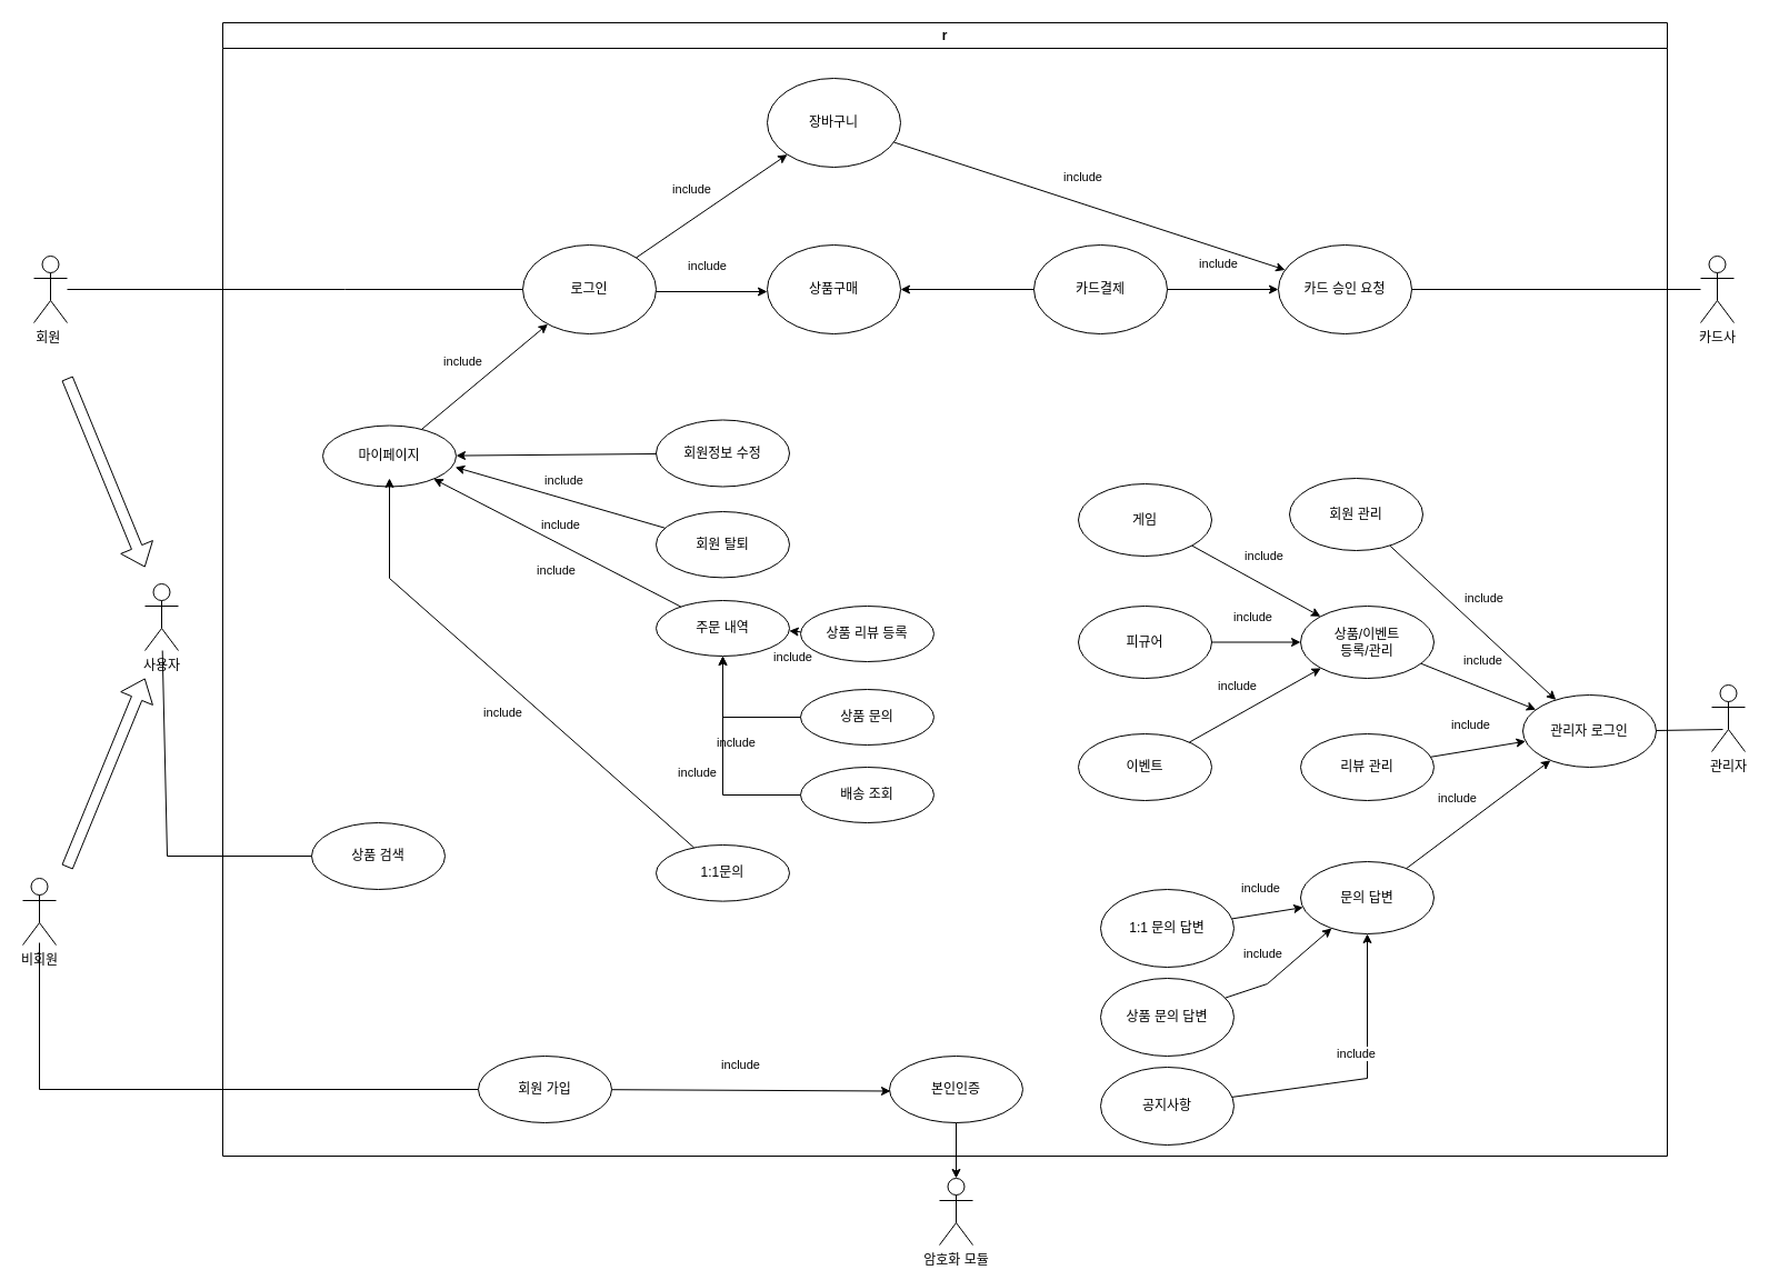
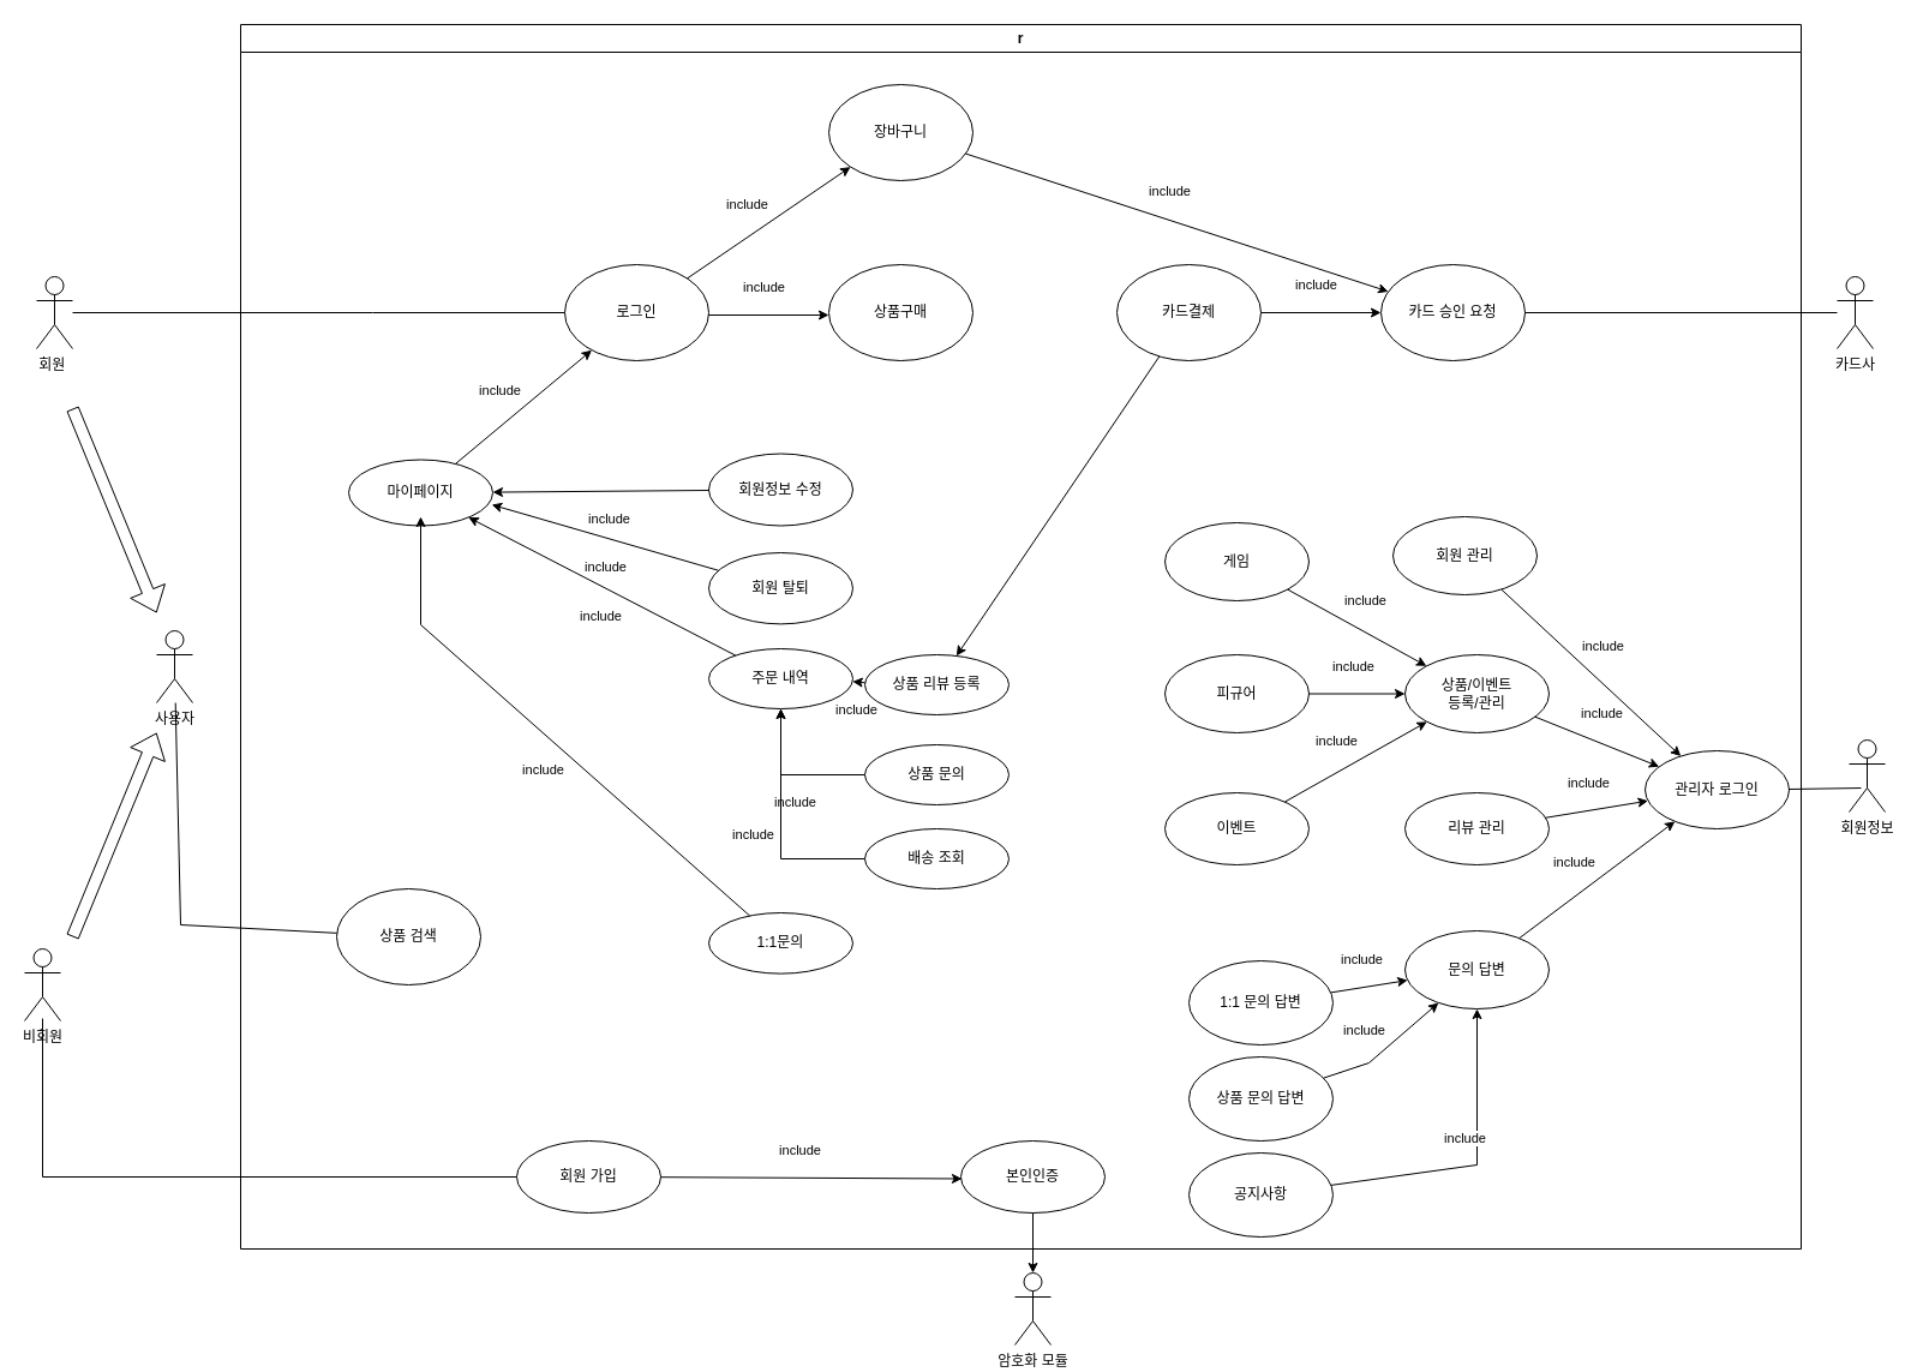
  <mxCell id="0" />
  <mxCell id="1" parent="0" />
- <mxCell id="2" value="관리자&lt;br&gt;" style="shape=umlActor;verticalLabelPosition=bottom;verticalAlign=top;html=1;outlineConnect=0;" parent="1" vertex="1"><mxGeometry x="1540" y="616" width="30" height="60" as="geometry" /></mxCell>
+ <mxCell id="2" value="회원정보&lt;br&gt;" style="shape=umlActor;verticalLabelPosition=bottom;verticalAlign=top;html=1;outlineConnect=0;" parent="1" vertex="1"><mxGeometry x="1540" y="616" width="30" height="60" as="geometry" /></mxCell>
  <mxCell id="3" value="카드사" style="shape=umlActor;verticalLabelPosition=bottom;verticalAlign=top;html=1;outlineConnect=0;" parent="1" vertex="1"><mxGeometry x="1530" y="230" width="30" height="60" as="geometry" /></mxCell>
  <mxCell id="4" value="회원&lt;span style=&quot;white-space: pre;&quot;&gt;&#09;&lt;/span&gt;" style="shape=umlActor;verticalLabelPosition=bottom;verticalAlign=top;html=1;outlineConnect=0;" parent="1" vertex="1"><mxGeometry x="30" y="230" width="30" height="60" as="geometry" /></mxCell>
  <mxCell id="5" value="비회원" style="shape=umlActor;verticalLabelPosition=bottom;verticalAlign=top;html=1;outlineConnect=0;" parent="1" vertex="1"><mxGeometry x="20" y="790" width="30" height="60" as="geometry" /></mxCell>
  <mxCell id="6" value="" style="shape=flexArrow;endArrow=classic;html=1;rounded=0;" parent="1" edge="1"><mxGeometry width="50" height="50" relative="1" as="geometry"><mxPoint x="60" y="340" as="sourcePoint" /><mxPoint x="130" y="510" as="targetPoint" /></mxGeometry></mxCell>
  <mxCell id="7" value="로그인" style="ellipse;whiteSpace=wrap;html=1;" parent="1" vertex="1"><mxGeometry x="470" y="220" width="120" height="80" as="geometry" /></mxCell>
  <mxCell id="8" value="" style="endArrow=none;html=1;rounded=0;entryX=0;entryY=0.5;entryDx=0;entryDy=0;" parent="1" target="40" edge="1"><mxGeometry width="50" height="50" relative="1" as="geometry"><mxPoint x="35" y="848" as="sourcePoint" /><mxPoint x="210" y="785" as="targetPoint" /><Array as="points"><mxPoint x="35" y="980" /></Array></mxGeometry></mxCell>
  <mxCell id="9" value="" style="endArrow=none;html=1;rounded=0;" parent="1" source="4" target="7" edge="1"><mxGeometry width="50" height="50" relative="1" as="geometry"><mxPoint x="70" y="410" as="sourcePoint" /><mxPoint x="120" y="360" as="targetPoint" /><Array as="points"><mxPoint x="310" y="260" /></Array></mxGeometry></mxCell>
  <mxCell id="10" value="상품구매" style="ellipse;whiteSpace=wrap;html=1;" parent="1" vertex="1"><mxGeometry x="690" y="220" width="120" height="80" as="geometry" /></mxCell>
  <mxCell id="11" value="include" style="endArrow=classic;html=1;rounded=0;" parent="1" source="45" target="7" edge="1"><mxGeometry x="-0.079" y="23" width="50" height="50" relative="1" as="geometry"><mxPoint x="410" y="360" as="sourcePoint" /><mxPoint x="460" y="310" as="targetPoint" /><mxPoint as="offset" /></mxGeometry></mxCell>
  <mxCell id="12" value="include" style="endArrow=classic;html=1;rounded=0;" parent="1" edge="1"><mxGeometry x="-0.079" y="23" width="50" height="50" relative="1" as="geometry"><mxPoint x="590" y="262" as="sourcePoint" /><mxPoint x="690" y="262" as="targetPoint" /><mxPoint as="offset" /></mxGeometry></mxCell>
  <mxCell id="13" value="장바구니" style="ellipse;whiteSpace=wrap;html=1;" parent="1" vertex="1"><mxGeometry x="690" y="70" width="120" height="80" as="geometry" /></mxCell>
  <mxCell id="14" value="include" style="endArrow=classic;html=1;rounded=0;" parent="1" source="7" target="13" edge="1"><mxGeometry x="-0.079" y="23" width="50" height="50" relative="1" as="geometry"><mxPoint x="583" y="210" as="sourcePoint" /><mxPoint x="683" y="210" as="targetPoint" /><mxPoint as="offset" /></mxGeometry></mxCell>
  <mxCell id="15" value="include" style="endArrow=classic;html=1;rounded=0;" parent="1" source="13" target="18" edge="1"><mxGeometry x="-0.079" y="23" width="50" height="50" relative="1" as="geometry"><mxPoint x="860" y="220" as="sourcePoint" /><mxPoint x="996" y="128" as="targetPoint" /><mxPoint as="offset" /></mxGeometry></mxCell>
  <mxCell id="16" value="카드결제" style="ellipse;whiteSpace=wrap;html=1;" parent="1" vertex="1"><mxGeometry x="930" y="220" width="120" height="80" as="geometry" /></mxCell>
- <mxCell id="17" value="" style="endArrow=classic;html=1;rounded=0;" parent="1" source="16" target="10" edge="1"><mxGeometry width="50" height="50" relative="1" as="geometry"><mxPoint x="860" y="280" as="sourcePoint" /><mxPoint x="910" y="230" as="targetPoint" /></mxGeometry></mxCell>
+ <mxCell id="17" value="" style="endArrow=classic;html=1;rounded=0;" parent="1" source="16" target="42" edge="1"><mxGeometry width="50" height="50" relative="1" as="geometry"><mxPoint x="860" y="280" as="sourcePoint" /><mxPoint x="910" y="230" as="targetPoint" /></mxGeometry></mxCell>
  <mxCell id="18" value="카드 승인 요청" style="ellipse;whiteSpace=wrap;html=1;" parent="1" vertex="1"><mxGeometry x="1150" y="220" width="120" height="80" as="geometry" /></mxCell>
  <mxCell id="19" value="include" style="endArrow=classic;html=1;rounded=0;" parent="1" source="16" target="18" edge="1"><mxGeometry x="-0.079" y="23" width="50" height="50" relative="1" as="geometry"><mxPoint x="1080" y="130" as="sourcePoint" /><mxPoint x="1170" y="160" as="targetPoint" /><mxPoint as="offset" /><Array as="points" /></mxGeometry></mxCell>
  <mxCell id="20" value="" style="endArrow=none;html=1;rounded=0;" parent="1" source="18" target="3" edge="1"><mxGeometry width="50" height="50" relative="1" as="geometry"><mxPoint x="1220" y="330" as="sourcePoint" /><mxPoint x="1390" y="340" as="targetPoint" /><Array as="points" /></mxGeometry></mxCell>
  <mxCell id="21" value="관리자 로그인" style="ellipse;whiteSpace=wrap;html=1;" parent="1" vertex="1"><mxGeometry x="1370" y="625" width="120" height="65" as="geometry" /></mxCell>
  <mxCell id="22" value="" style="endArrow=none;html=1;rounded=0;entryX=0.333;entryY=0.667;entryDx=0;entryDy=0;entryPerimeter=0;" parent="1" source="21" target="2" edge="1"><mxGeometry width="50" height="50" relative="1" as="geometry"><mxPoint x="1500" y="665" as="sourcePoint" /><mxPoint x="1550" y="615" as="targetPoint" /></mxGeometry></mxCell>
  <mxCell id="23" value="상품/이벤트 &lt;br&gt;등록/관리" style="ellipse;whiteSpace=wrap;html=1;" parent="1" vertex="1"><mxGeometry x="1170" y="545" width="120" height="65" as="geometry" /></mxCell>
  <mxCell id="24" value="리뷰 관리" style="ellipse;whiteSpace=wrap;html=1;" parent="1" vertex="1"><mxGeometry x="1170" y="660" width="120" height="60" as="geometry" /></mxCell>
  <mxCell id="25" value="문의 답변" style="ellipse;whiteSpace=wrap;html=1;" parent="1" vertex="1"><mxGeometry x="1170" y="775" width="120" height="65" as="geometry" /></mxCell>
  <mxCell id="26" value="include" style="endArrow=classic;html=1;rounded=0;" parent="1" source="58" target="21" edge="1"><mxGeometry x="-0.079" y="23" width="50" height="50" relative="1" as="geometry"><mxPoint x="1340" y="474.17" as="sourcePoint" /><mxPoint x="1440" y="474.17" as="targetPoint" /><mxPoint as="offset" /><Array as="points" /></mxGeometry></mxCell>
  <mxCell id="27" value="include" style="endArrow=classic;html=1;rounded=0;" parent="1" source="25" target="21" edge="1"><mxGeometry x="-0.079" y="23" width="50" height="50" relative="1" as="geometry"><mxPoint x="1360" y="795" as="sourcePoint" /><mxPoint x="1468" y="917" as="targetPoint" /><mxPoint as="offset" /><Array as="points" /></mxGeometry></mxCell>
  <mxCell id="28" value="include" style="endArrow=classic;html=1;rounded=0;" parent="1" source="23" target="21" edge="1"><mxGeometry x="-0.079" y="23" width="50" height="50" relative="1" as="geometry"><mxPoint x="1320" y="435" as="sourcePoint" /><mxPoint x="1458" y="561" as="targetPoint" /><mxPoint as="offset" /><Array as="points" /></mxGeometry></mxCell>
  <mxCell id="29" value="include" style="endArrow=classic;html=1;rounded=0;" parent="1" source="24" target="21" edge="1"><mxGeometry x="-0.079" y="23" width="50" height="50" relative="1" as="geometry"><mxPoint x="1270" y="657" as="sourcePoint" /><mxPoint x="1374" y="695" as="targetPoint" /><mxPoint as="offset" /><Array as="points" /></mxGeometry></mxCell>
  <mxCell id="30" value="게임" style="ellipse;whiteSpace=wrap;html=1;" parent="1" vertex="1"><mxGeometry x="970" y="435" width="120" height="65" as="geometry" /></mxCell>
  <mxCell id="31" value="피규어" style="ellipse;whiteSpace=wrap;html=1;" parent="1" vertex="1"><mxGeometry x="970" y="545" width="120" height="65" as="geometry" /></mxCell>
  <mxCell id="32" value="이벤트" style="ellipse;whiteSpace=wrap;html=1;" parent="1" vertex="1"><mxGeometry x="970" y="660" width="120" height="60" as="geometry" /></mxCell>
  <mxCell id="33" value="include" style="endArrow=classic;html=1;rounded=0;" parent="1" source="30" target="23" edge="1"><mxGeometry x="-0.079" y="23" width="50" height="50" relative="1" as="geometry"><mxPoint x="1080" y="503" as="sourcePoint" /><mxPoint x="1211" y="627" as="targetPoint" /><mxPoint as="offset" /><Array as="points" /></mxGeometry></mxCell>
  <mxCell id="34" value="include" style="endArrow=classic;html=1;rounded=0;" parent="1" source="31" target="23" edge="1"><mxGeometry x="-0.079" y="23" width="50" height="50" relative="1" as="geometry"><mxPoint x="1090" y="575" as="sourcePoint" /><mxPoint x="1198" y="635" as="targetPoint" /><mxPoint as="offset" /><Array as="points" /></mxGeometry></mxCell>
  <mxCell id="35" value="include" style="endArrow=classic;html=1;rounded=0;" parent="1" source="32" target="23" edge="1"><mxGeometry x="-0.079" y="23" width="50" height="50" relative="1" as="geometry"><mxPoint x="1100" y="650" as="sourcePoint" /><mxPoint x="1180" y="650" as="targetPoint" /><mxPoint as="offset" /><Array as="points" /></mxGeometry></mxCell>
  <mxCell id="36" value="include" style="endArrow=classic;html=1;rounded=0;" parent="1" source="56" target="25" edge="1"><mxGeometry x="-0.079" y="23" width="50" height="50" relative="1" as="geometry"><mxPoint x="1080" y="848" as="sourcePoint" /><mxPoint x="1190" y="785" as="targetPoint" /><mxPoint as="offset" /><Array as="points" /></mxGeometry></mxCell>
  <mxCell id="37" value="include" style="endArrow=classic;html=1;rounded=0;" parent="1" source="57" target="25" edge="1"><mxGeometry x="-0.079" y="23" width="50" height="50" relative="1" as="geometry"><mxPoint x="1270" y="896" as="sourcePoint" /><mxPoint x="1352" y="845" as="targetPoint" /><mxPoint as="offset" /><Array as="points"><mxPoint x="1140" y="885" /></Array></mxGeometry></mxCell>
  <mxCell id="38" value="r" style="swimlane;whiteSpace=wrap;html=1;" parent="1" vertex="1"><mxGeometry x="200" y="20" width="1300" height="1020" as="geometry" /></mxCell>
- <mxCell id="39" value="상품 검색" style="ellipse;whiteSpace=wrap;html=1;" parent="38" vertex="1"><mxGeometry x="80" y="720" width="120" height="60" as="geometry" /></mxCell>
+ <mxCell id="39" value="상품 검색" style="ellipse;whiteSpace=wrap;html=1;" parent="38" vertex="1"><mxGeometry x="80" y="720" width="120" height="80" as="geometry" /></mxCell>
  <mxCell id="40" value="회원 가입" style="ellipse;whiteSpace=wrap;html=1;" parent="38" vertex="1"><mxGeometry x="230" y="930" width="120" height="60" as="geometry" /></mxCell>
  <mxCell id="41" value="본인인증" style="ellipse;whiteSpace=wrap;html=1;" parent="38" vertex="1"><mxGeometry x="600" y="930" width="120" height="60" as="geometry" /></mxCell>
  <mxCell id="42" value="상품 리뷰 등록" style="ellipse;whiteSpace=wrap;html=1;" parent="38" vertex="1"><mxGeometry x="520" y="525" width="120" height="50" as="geometry" /></mxCell>
  <mxCell id="43" value="include" style="endArrow=classic;html=1;rounded=0;entryX=0.008;entryY=0.525;entryDx=0;entryDy=0;entryPerimeter=0;" parent="38" source="40" target="41" edge="1"><mxGeometry x="-0.079" y="23" width="50" height="50" relative="1" as="geometry"><mxPoint x="380" y="1002" as="sourcePoint" /><mxPoint x="272.29" y="765" as="targetPoint" /><mxPoint as="offset" /><Array as="points" /></mxGeometry></mxCell>
  <mxCell id="44" value="회원정보 수정" style="ellipse;whiteSpace=wrap;html=1;" parent="38" vertex="1"><mxGeometry x="390" y="357.5" width="120" height="60" as="geometry" /></mxCell>
  <mxCell id="45" value="마이페이지" style="ellipse;whiteSpace=wrap;html=1;" parent="38" vertex="1"><mxGeometry x="90" y="362.5" width="120" height="55" as="geometry" /></mxCell>
  <mxCell id="46" value="include" style="endArrow=classic;html=1;rounded=0;" parent="38" source="44" target="45" edge="1"><mxGeometry x="-0.079" y="23" width="50" height="50" relative="1" as="geometry"><mxPoint x="571.864" y="646.716" as="sourcePoint" /><mxPoint x="684.29" y="555" as="targetPoint" /><mxPoint as="offset" /><Array as="points" /></mxGeometry></mxCell>
  <mxCell id="47" value="회원 탈퇴" style="ellipse;whiteSpace=wrap;html=1;" parent="38" vertex="1"><mxGeometry x="390" y="440" width="120" height="59.37" as="geometry" /></mxCell>
  <mxCell id="48" value="include" style="endArrow=classic;html=1;rounded=0;" parent="38" source="47" edge="1"><mxGeometry x="-0.079" y="23" width="50" height="50" relative="1" as="geometry"><mxPoint x="495.68" y="620.63" as="sourcePoint" /><mxPoint x="209.195" y="399.999" as="targetPoint" /><mxPoint as="offset" /><Array as="points" /></mxGeometry></mxCell>
  <mxCell id="49" value="주문 내역" style="ellipse;whiteSpace=wrap;html=1;" parent="38" vertex="1"><mxGeometry x="390" y="520" width="120" height="50" as="geometry" /></mxCell>
  <mxCell id="50" value="include" style="endArrow=classic;html=1;rounded=0;" parent="38" source="42" target="49" edge="1"><mxGeometry x="-0.079" y="23" width="50" height="50" relative="1" as="geometry"><mxPoint x="333.46" y="745" as="sourcePoint" /><mxPoint x="333.46" y="815" as="targetPoint" /><mxPoint as="offset" /></mxGeometry></mxCell>
  <mxCell id="51" value="include" style="endArrow=classic;html=1;rounded=0;" parent="38" source="49" target="45" edge="1"><mxGeometry x="-0.079" y="23" width="50" height="50" relative="1" as="geometry"><mxPoint x="404.29" y="612" as="sourcePoint" /><mxPoint x="493.29" y="545" as="targetPoint" /><mxPoint as="offset" /><Array as="points" /></mxGeometry></mxCell>
  <mxCell id="52" value="상품 문의" style="ellipse;whiteSpace=wrap;html=1;" parent="38" vertex="1"><mxGeometry x="520" y="600" width="120" height="50" as="geometry" /></mxCell>
  <mxCell id="53" value="include" style="endArrow=classic;html=1;rounded=0;" parent="38" source="52" target="49" edge="1"><mxGeometry x="-0.079" y="23" width="50" height="50" relative="1" as="geometry"><mxPoint x="164.29" y="615" as="sourcePoint" /><mxPoint x="294.29" y="574" as="targetPoint" /><mxPoint as="offset" /><Array as="points"><mxPoint x="450" y="625" /></Array></mxGeometry></mxCell>
  <mxCell id="54" value="1:1문의" style="ellipse;whiteSpace=wrap;html=1;" parent="38" vertex="1"><mxGeometry x="390" y="740" width="120" height="50.63" as="geometry" /></mxCell>
  <mxCell id="55" value="include" style="endArrow=classic;html=1;rounded=0;" parent="38" source="54" edge="1"><mxGeometry x="-0.079" y="23" width="50" height="50" relative="1" as="geometry"><mxPoint x="60.71" y="622" as="sourcePoint" /><mxPoint x="150" y="410" as="targetPoint" /><mxPoint as="offset" /><Array as="points"><mxPoint x="150" y="500" /></Array></mxGeometry></mxCell>
  <mxCell id="56" value="1:1 문의 답변" style="ellipse;whiteSpace=wrap;html=1;" parent="38" vertex="1"><mxGeometry x="790" y="780" width="120" height="70" as="geometry" /></mxCell>
  <mxCell id="57" value="상품 문의 답변" style="ellipse;whiteSpace=wrap;html=1;" parent="38" vertex="1"><mxGeometry x="790" y="860" width="120" height="70" as="geometry" /></mxCell>
  <mxCell id="58" value="회원 관리" style="ellipse;whiteSpace=wrap;html=1;" parent="38" vertex="1"><mxGeometry x="960" y="410" width="120" height="65" as="geometry" /></mxCell>
  <mxCell id="59" value="배송 조회" style="ellipse;whiteSpace=wrap;html=1;" vertex="1" parent="38"><mxGeometry x="520" y="670" width="120" height="50" as="geometry" /></mxCell>
  <mxCell id="60" value="include" style="endArrow=classic;html=1;rounded=0;" edge="1" parent="38" source="59" target="49"><mxGeometry x="-0.079" y="23" width="50" height="50" relative="1" as="geometry"><mxPoint x="362" y="752.81" as="sourcePoint" /><mxPoint x="140" y="637.81" as="targetPoint" /><mxPoint as="offset" /><Array as="points"><mxPoint x="450" y="695" /></Array></mxGeometry></mxCell>
  <mxCell id="61" value="공지사항" style="ellipse;whiteSpace=wrap;html=1;" vertex="1" parent="38"><mxGeometry x="790" y="940" width="120" height="70" as="geometry" /></mxCell>
  <mxCell id="62" value="사용자&lt;br&gt;" style="shape=umlActor;verticalLabelPosition=bottom;verticalAlign=top;html=1;outlineConnect=0;" parent="1" vertex="1"><mxGeometry x="130" y="525" width="30" height="60" as="geometry" /></mxCell>
  <mxCell id="63" value="" style="shape=flexArrow;endArrow=classic;html=1;rounded=0;" parent="1" edge="1"><mxGeometry width="50" height="50" relative="1" as="geometry"><mxPoint x="60" y="780" as="sourcePoint" /><mxPoint x="130" y="610" as="targetPoint" /></mxGeometry></mxCell>
  <mxCell id="64" value="암호화 모듈" style="shape=umlActor;verticalLabelPosition=bottom;verticalAlign=top;html=1;outlineConnect=0;" parent="1" vertex="1"><mxGeometry x="845" y="1060" width="30" height="60" as="geometry" /></mxCell>
  <mxCell id="65" value="" style="endArrow=classic;html=1;rounded=0;" parent="1" source="41" target="64" edge="1"><mxGeometry width="50" height="50" relative="1" as="geometry"><mxPoint x="730" y="540" as="sourcePoint" /><mxPoint x="780" y="490" as="targetPoint" /></mxGeometry></mxCell>
  <mxCell id="66" value="" style="endArrow=none;html=1;rounded=0;" edge="1" parent="1" source="39" target="62"><mxGeometry width="50" height="50" relative="1" as="geometry"><mxPoint x="830" y="610" as="sourcePoint" /><mxPoint x="880" y="560" as="targetPoint" /><Array as="points"><mxPoint x="150" y="770" /></Array></mxGeometry></mxCell>
  <mxCell id="67" value="include" style="endArrow=classic;html=1;rounded=0;" edge="1" parent="1" source="61" target="25"><mxGeometry x="-0.079" y="23" width="50" height="50" relative="1" as="geometry"><mxPoint x="1140" y="950" as="sourcePoint" /><mxPoint x="1228" y="900" as="targetPoint" /><mxPoint as="offset" /><Array as="points"><mxPoint x="1230" y="970" /></Array></mxGeometry></mxCell>
